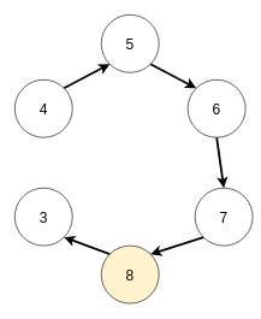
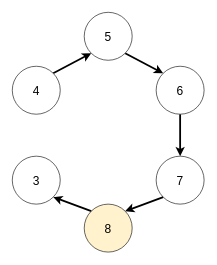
  <mxCell id="0" />
  <mxCell id="1" parent="0" />
  <mxCell id="2" style="rounded=0;orthogonalLoop=1;jettySize=auto;html=1;exitX=1;exitY=0;exitDx=0;exitDy=0;entryX=0;entryY=1;entryDx=0;entryDy=0;fontSize=20;strokeWidth=3;" edge="1" parent="1" source="3" target="5"><mxGeometry relative="1" as="geometry" /></mxCell>
  <mxCell id="3" value="4" style="ellipse;whiteSpace=wrap;html=1;aspect=fixed;fontSize=20;" vertex="1" parent="1"><mxGeometry x="20" y="110" width="80" height="80" as="geometry" /></mxCell>
  <mxCell id="4" style="edgeStyle=none;rounded=0;orthogonalLoop=1;jettySize=auto;html=1;exitX=1;exitY=1;exitDx=0;exitDy=0;entryX=0;entryY=0;entryDx=0;entryDy=0;strokeWidth=3;fontSize=20;" edge="1" parent="1" source="5" target="7"><mxGeometry relative="1" as="geometry" /></mxCell>
  <mxCell id="5" value="5" style="ellipse;whiteSpace=wrap;html=1;aspect=fixed;fontSize=20;" vertex="1" parent="1"><mxGeometry x="140" y="20" width="80" height="80" as="geometry" /></mxCell>
  <mxCell id="6" style="edgeStyle=none;rounded=0;orthogonalLoop=1;jettySize=auto;html=1;exitX=0.5;exitY=1;exitDx=0;exitDy=0;entryX=0.5;entryY=0;entryDx=0;entryDy=0;strokeWidth=3;fontSize=20;" edge="1" parent="1" source="7" target="10"><mxGeometry relative="1" as="geometry" /></mxCell>
  <mxCell id="7" value="6" style="ellipse;whiteSpace=wrap;html=1;aspect=fixed;fontSize=20;" vertex="1" parent="1"><mxGeometry x="260" y="110" width="80" height="80" as="geometry" /></mxCell>
  <mxCell id="8" value="3" style="ellipse;whiteSpace=wrap;html=1;aspect=fixed;fontSize=20;" vertex="1" parent="1"><mxGeometry x="20" y="260" width="80" height="80" as="geometry" /></mxCell>
  <mxCell id="9" style="edgeStyle=none;rounded=0;orthogonalLoop=1;jettySize=auto;html=1;exitX=0;exitY=1;exitDx=0;exitDy=0;entryX=1;entryY=0;entryDx=0;entryDy=0;strokeWidth=3;fontSize=20;" edge="1" parent="1" source="10" target="12"><mxGeometry relative="1" as="geometry" /></mxCell>
- <mxCell id="10" value="7" style="ellipse;whiteSpace=wrap;html=1;aspect=fixed;fontSize=20;" vertex="1" parent="1"><mxGeometry x="270" y="260" width="80" height="80" as="geometry" /></mxCell>
+ <mxCell id="10" value="7" style="ellipse;whiteSpace=wrap;html=1;aspect=fixed;fontSize=20;" vertex="1" parent="1"><mxGeometry x="260" y="260" width="80" height="80" as="geometry" /></mxCell>
  <mxCell id="11" style="edgeStyle=none;rounded=0;orthogonalLoop=1;jettySize=auto;html=1;exitX=0;exitY=0;exitDx=0;exitDy=0;entryX=1;entryY=1;entryDx=0;entryDy=0;strokeWidth=3;fontSize=20;" edge="1" parent="1" source="12" target="8"><mxGeometry relative="1" as="geometry" /></mxCell>
  <mxCell id="12" value="8" style="ellipse;whiteSpace=wrap;html=1;aspect=fixed;fontSize=20;fillColor=#fff2cc;" vertex="1" parent="1"><mxGeometry x="140" y="340" width="80" height="80" as="geometry" /></mxCell>
